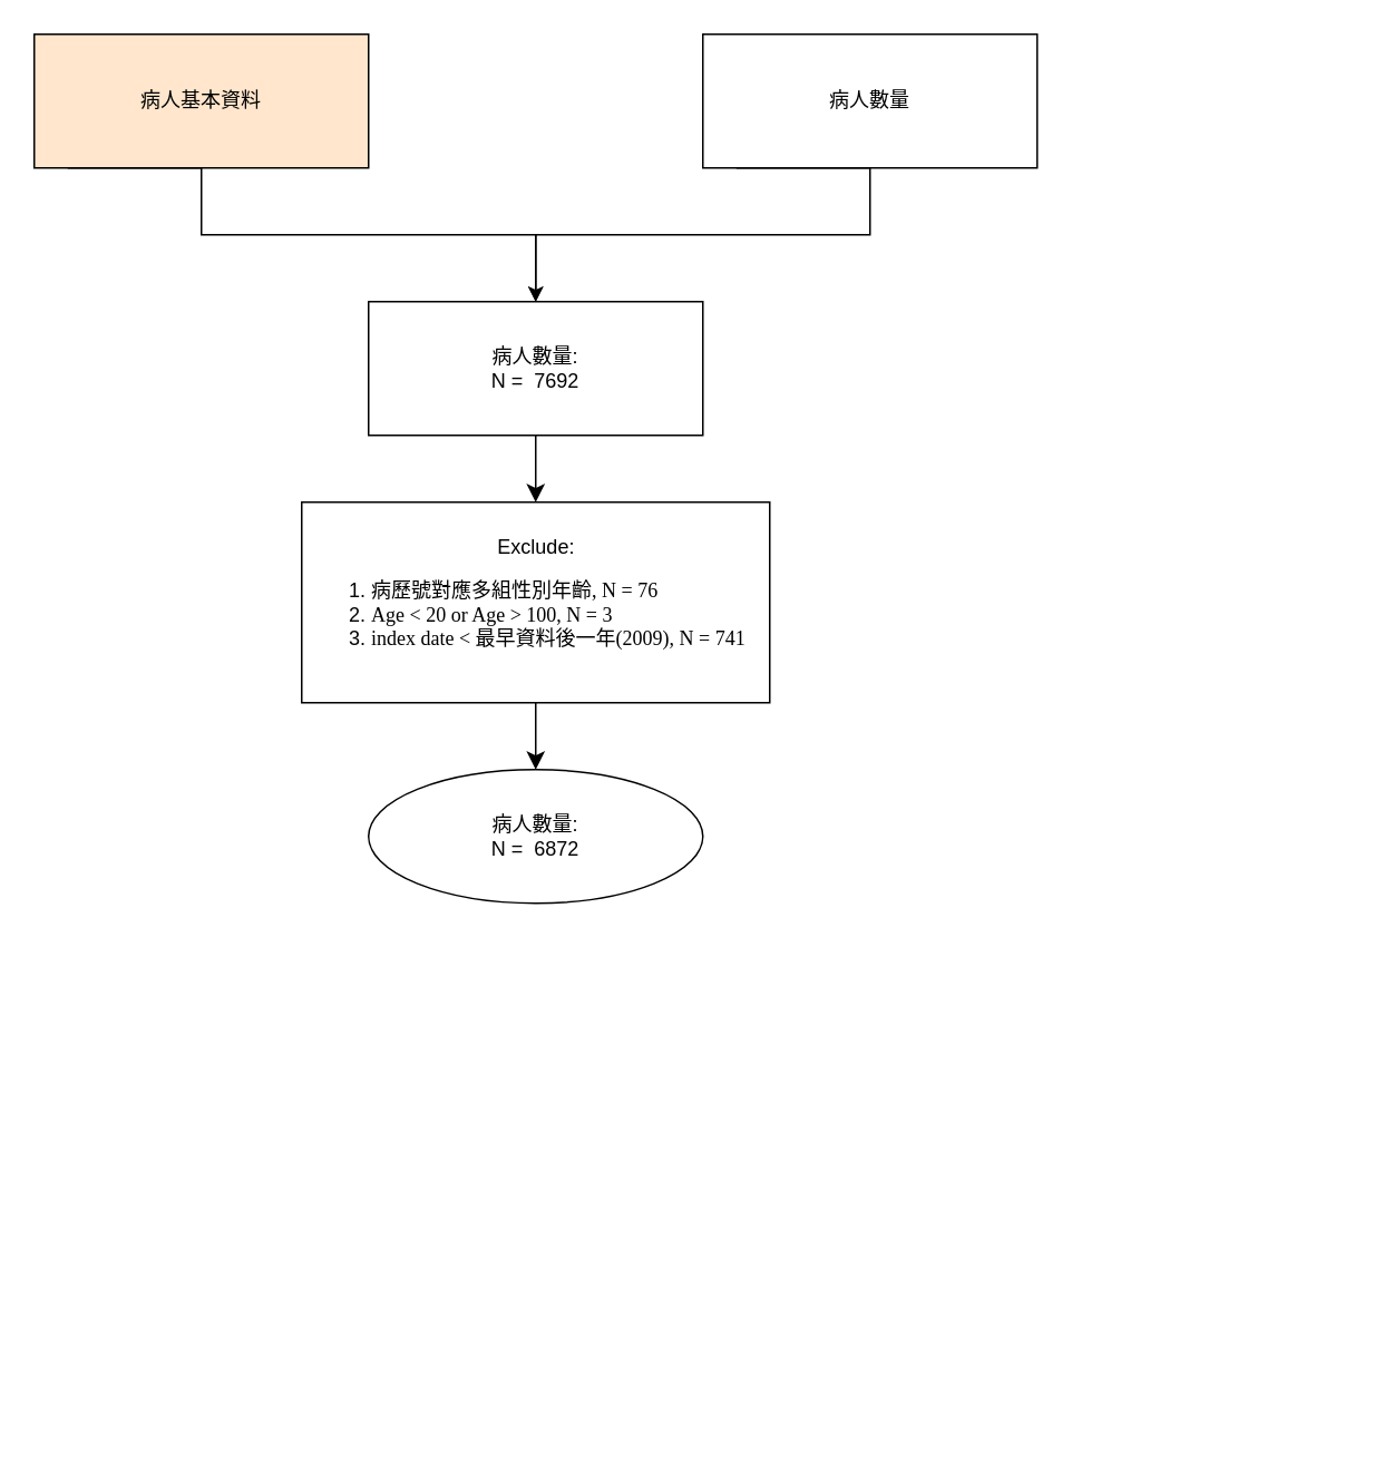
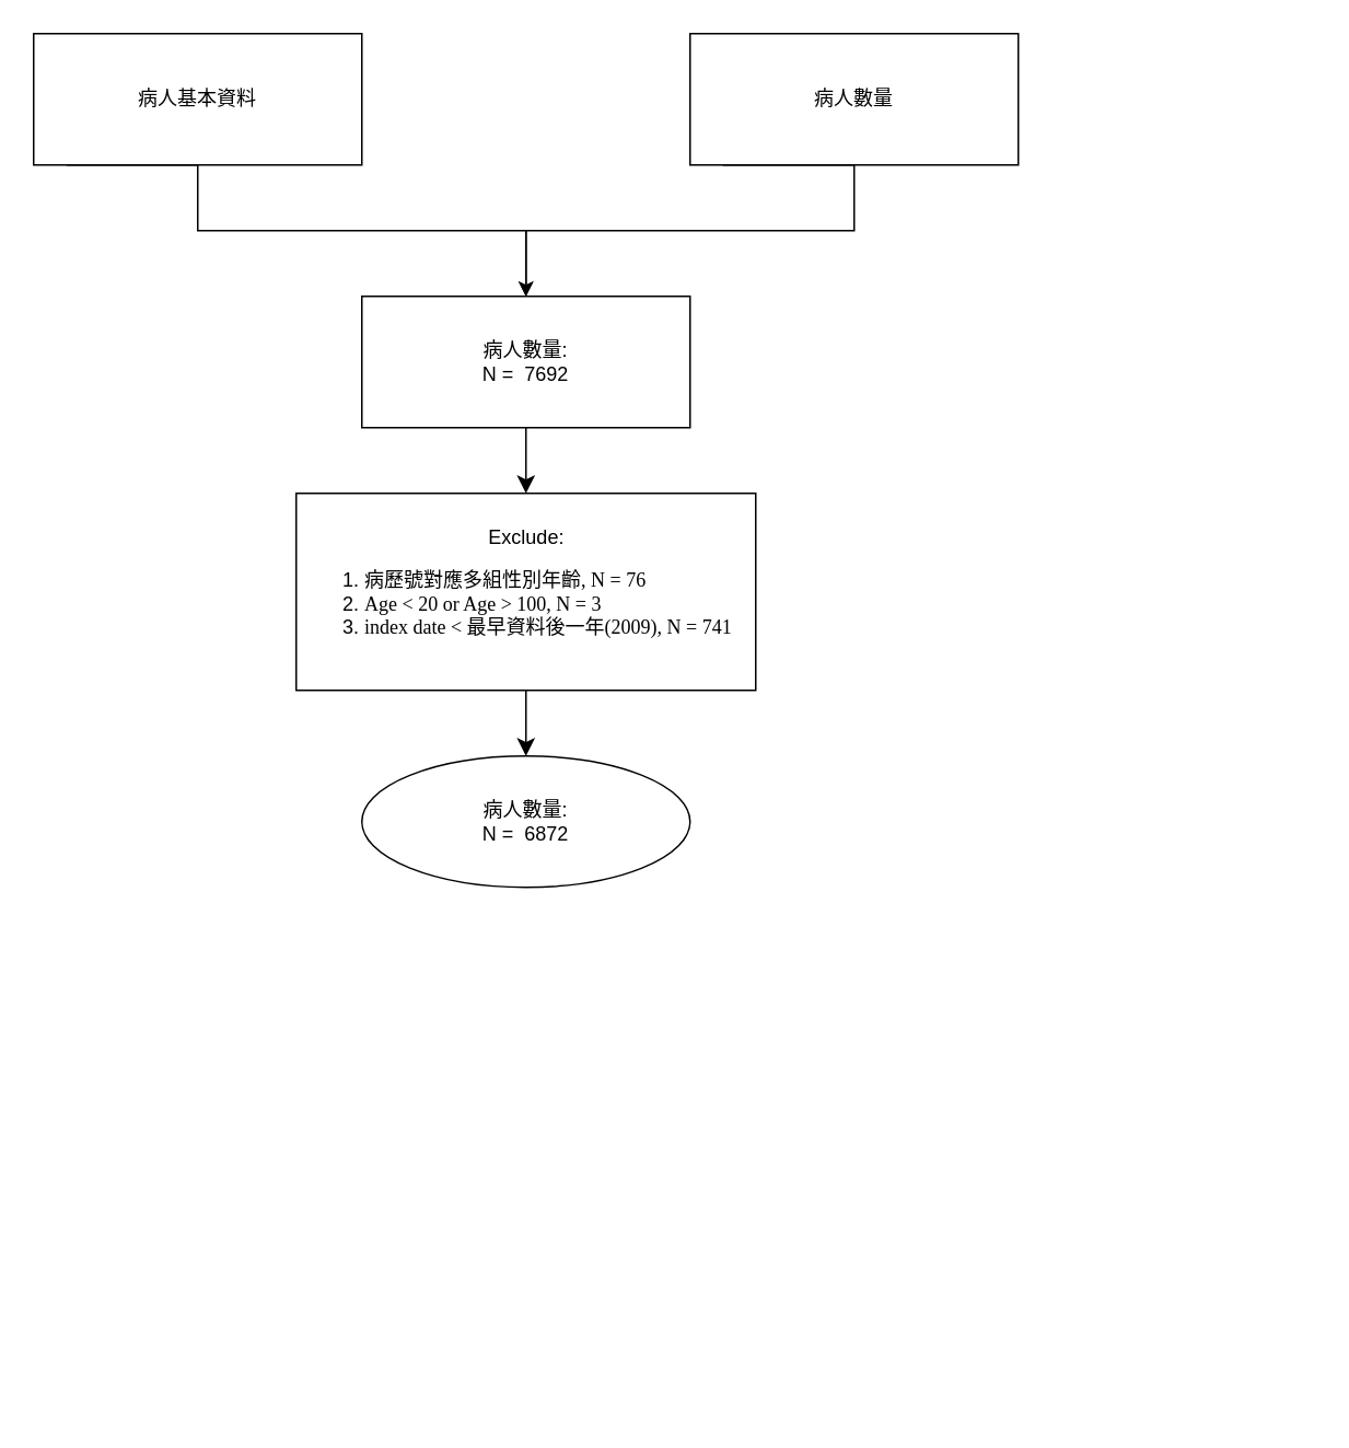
  <mxCell id="0" />
  <mxCell id="1" parent="0" />
  <mxCell id="2" value="&lt;font face=&quot;Arial Unicode MS&quot;&gt;病人數量&lt;/font&gt;" style="rounded=0;whiteSpace=wrap;html=1;" parent="1" vertex="1"><mxGeometry x="420" y="20" width="200" height="80" as="geometry" /></mxCell>
- <mxCell id="3" value="病人基本資料" style="rounded=0;whiteSpace=wrap;html=1;fillColor=#ffe6cc;" parent="1" vertex="1"><mxGeometry x="20" y="20" width="200" height="80" as="geometry" /></mxCell>
+ <mxCell id="3" value="病人基本資料" style="rounded=0;whiteSpace=wrap;html=1;" parent="1" vertex="1"><mxGeometry x="20" y="20" width="200" height="80" as="geometry" /></mxCell>
  <mxCell id="4" style="edgeStyle=orthogonalEdgeStyle;rounded=0;orthogonalLoop=1;jettySize=auto;html=1;entryX=0.5;entryY=0;entryDx=0;entryDy=0;" parent="1" edge="1"><mxGeometry relative="1" as="geometry"><mxPoint x="280" y="860" as="sourcePoint" /></mxGeometry></mxCell>
  <mxCell id="5" style="edgeStyle=none;curved=1;rounded=0;orthogonalLoop=1;jettySize=auto;html=1;fontSize=12;startSize=8;endSize=8;" parent="1" source="6" target="10" edge="1"><mxGeometry relative="1" as="geometry" /></mxCell>
  <mxCell id="6" value="&lt;div style=&quot;text-align: center;&quot;&gt;&amp;nbsp; &amp;nbsp; Exclude:&lt;font face=&quot;Helvetica&quot;&gt;&lt;br&gt;&lt;/font&gt;&lt;/div&gt;&lt;div style=&quot;&quot;&gt;&lt;ol&gt;&lt;li&gt;&lt;span style=&quot;background-color: initial; text-indent: -18pt;&quot;&gt;&lt;font face=&quot;oNGR1jl8YvlmxtVdkNMe&quot;&gt;病歷號對應多組性別年齡, N = 76&lt;/font&gt;&lt;/span&gt;&lt;/li&gt;&lt;li&gt;&lt;font face=&quot;oNGR1jl8YvlmxtVdkNMe&quot;&gt;Age &amp;lt; 20 or Age &amp;gt; 100, N = 3&lt;/font&gt;&lt;/li&gt;&lt;li&gt;&lt;font face=&quot;oNGR1jl8YvlmxtVdkNMe&quot;&gt;index date &amp;lt; 最早資料後一年(2009), N = 741&lt;/font&gt;&lt;br&gt;&lt;/li&gt;&lt;/ol&gt;&lt;ol&gt;&lt;/ol&gt;&lt;/div&gt;" style="rounded=0;whiteSpace=wrap;html=1;align=left;" parent="1" vertex="1"><mxGeometry x="180" y="300" width="280" height="120" as="geometry" /></mxCell>
  <mxCell id="7" style="edgeStyle=none;curved=1;rounded=0;orthogonalLoop=1;jettySize=auto;html=1;fontSize=12;startSize=8;endSize=8;" parent="1" source="8" target="6" edge="1"><mxGeometry relative="1" as="geometry" /></mxCell>
  <mxCell id="8" value="病人數量:&lt;div&gt;&lt;div&gt;N =&amp;nbsp; 7692&lt;/div&gt;&lt;/div&gt;" style="rounded=0;whiteSpace=wrap;html=1;" parent="1" vertex="1"><mxGeometry x="220" y="180" width="200" height="80" as="geometry" /></mxCell>
  <mxCell id="9" style="edgeStyle=orthogonalEdgeStyle;rounded=0;orthogonalLoop=1;jettySize=auto;html=1;exitX=0.5;exitY=1;exitDx=0;exitDy=0;" parent="1" edge="1"><mxGeometry relative="1" as="geometry"><mxPoint x="40" y="100" as="sourcePoint" /><mxPoint x="320" y="180" as="targetPoint" /><Array as="points"><mxPoint x="120" y="100" /><mxPoint x="120" y="140" /><mxPoint x="320" y="140" /></Array></mxGeometry></mxCell>
  <mxCell id="10" value="病人數量:&lt;div&gt;&lt;div&gt;N =&amp;nbsp; 6872&lt;/div&gt;&lt;/div&gt;" style="ellipse;whiteSpace=wrap;html=1;" parent="1" vertex="1"><mxGeometry x="220" y="460" width="200" height="80" as="geometry" /></mxCell>
  <mxCell id="11" style="edgeStyle=none;curved=1;rounded=0;orthogonalLoop=1;jettySize=auto;html=1;fontSize=12;startSize=8;endSize=8;" parent="1" edge="1"><mxGeometry relative="1" as="geometry"><mxPoint x="800" y="780" as="targetPoint" /></mxGeometry></mxCell>
  <mxCell id="12" style="edgeStyle=orthogonalEdgeStyle;rounded=0;orthogonalLoop=1;jettySize=auto;html=1;exitX=0.5;exitY=1;exitDx=0;exitDy=0;" parent="1" edge="1"><mxGeometry relative="1" as="geometry"><mxPoint x="440" y="100" as="sourcePoint" /><mxPoint x="320" y="180" as="targetPoint" /><Array as="points"><mxPoint x="520" y="100" /><mxPoint x="520" y="140" /><mxPoint x="320" y="140" /><mxPoint x="320" y="180" /></Array></mxGeometry></mxCell>
